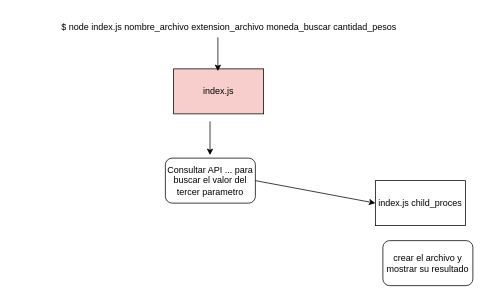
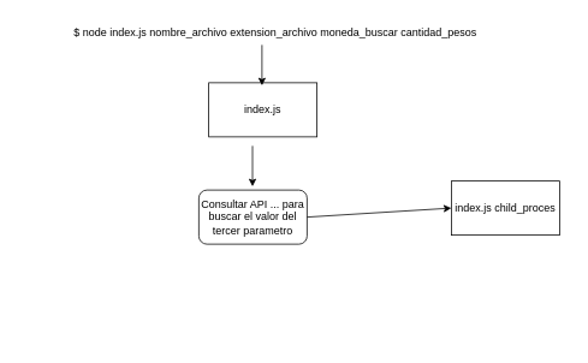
  <mxCell id="0" />
  <mxCell id="1" parent="0" />
- <mxCell id="2" value="index.js" style="rounded=0;whiteSpace=wrap;html=1;fillColor=#f8cecc;" vertex="1" parent="1"><mxGeometry x="231" y="91" width="120" height="60" as="geometry" /></mxCell>
+ <mxCell id="2" value="index.js" style="rounded=0;whiteSpace=wrap;html=1;" vertex="1" parent="1"><mxGeometry x="231" y="91" width="120" height="60" as="geometry" /></mxCell>
  <mxCell id="3" value="$ node index.js nombre_archivo extension_archivo moneda_buscar cantidad_pesos&lt;br&gt;" style="text;html=1;strokeColor=none;fillColor=none;align=center;verticalAlign=middle;whiteSpace=wrap;rounded=0;" vertex="1" parent="1"><mxGeometry x="20" y="20" width="570" height="30" as="geometry" /></mxCell>
  <mxCell id="4" value="" style="endArrow=classic;html=1;" edge="1" parent="1"><mxGeometry width="50" height="50" relative="1" as="geometry"><mxPoint x="290" y="49" as="sourcePoint" /><mxPoint x="290" y="94" as="targetPoint" /></mxGeometry></mxCell>
  <mxCell id="5" value="Consultar API ... para buscar el valor del tercer parametro&lt;br&gt;" style="rounded=1;whiteSpace=wrap;html=1;" vertex="1" parent="1"><mxGeometry x="220" y="210" width="120" height="60" as="geometry" /></mxCell>
  <mxCell id="6" value="" style="endArrow=classic;html=1;" edge="1" parent="1"><mxGeometry width="50" height="50" relative="1" as="geometry"><mxPoint x="279.5" y="161" as="sourcePoint" /><mxPoint x="279.5" y="206" as="targetPoint" /></mxGeometry></mxCell>
- <mxCell id="7" value="index.js child_proces" style="rounded=0;whiteSpace=wrap;html=1;" vertex="1" parent="1"><mxGeometry x="500" y="240" width="120" height="60" as="geometry" /></mxCell>
+ <mxCell id="7" value="index.js child_proces" style="rounded=0;whiteSpace=wrap;html=1;" vertex="1" parent="1"><mxGeometry x="500" y="200" width="120" height="60" as="geometry" /></mxCell>
  <mxCell id="8" value="" style="endArrow=classic;html=1;entryX=0;entryY=0.5;entryDx=0;entryDy=0;exitX=1;exitY=0.5;exitDx=0;exitDy=0;" edge="1" parent="1" source="5" target="7"><mxGeometry width="50" height="50" relative="1" as="geometry"><mxPoint x="390" y="280" as="sourcePoint" /><mxPoint x="440" y="230" as="targetPoint" /></mxGeometry></mxCell>
- <mxCell id="9" value="crear el archivo y mostrar su resultado" style="rounded=1;whiteSpace=wrap;html=1;" vertex="1" parent="1"><mxGeometry x="510" y="320" width="120" height="60" as="geometry" /></mxCell>
